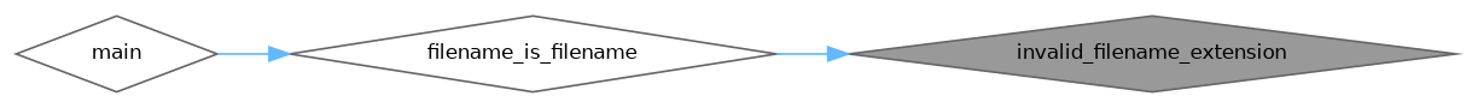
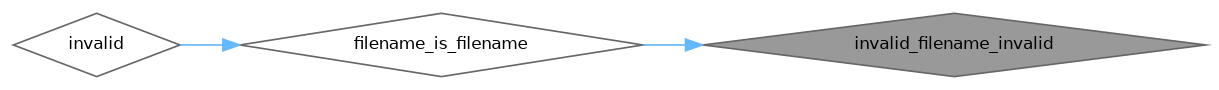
  digraph {
    fontname="DejaVu Sans"
    rankdir=RL
    node [color=grey40 fillcolor=white fontname="DejaVu Sans" fontsize=10 shape=diamond style=filled]
    edge [color=steelblue1 dir=back fontname="DejaVu Sans" fontsize=10 labelfontname=Helvetica labelfontsize=10 style=solid]
-   n1 [color=gray40 fillcolor=grey60 fontcolor=black height=0.2 label=invalid_filename_extension width=0.4]
+   n1 [color=gray40 fillcolor=grey60 fontcolor=black height=0.2 label=invalid_filename_invalid width=0.4]
    n2 [height=0.2 label=filename_is_filename width=0.4]
-   n3 [height=0.2 label=main width=0.4]
+   n3 [height=0.2 label=invalid width=0.4]
    n1 -> n2
    n2 -> n3
  }
